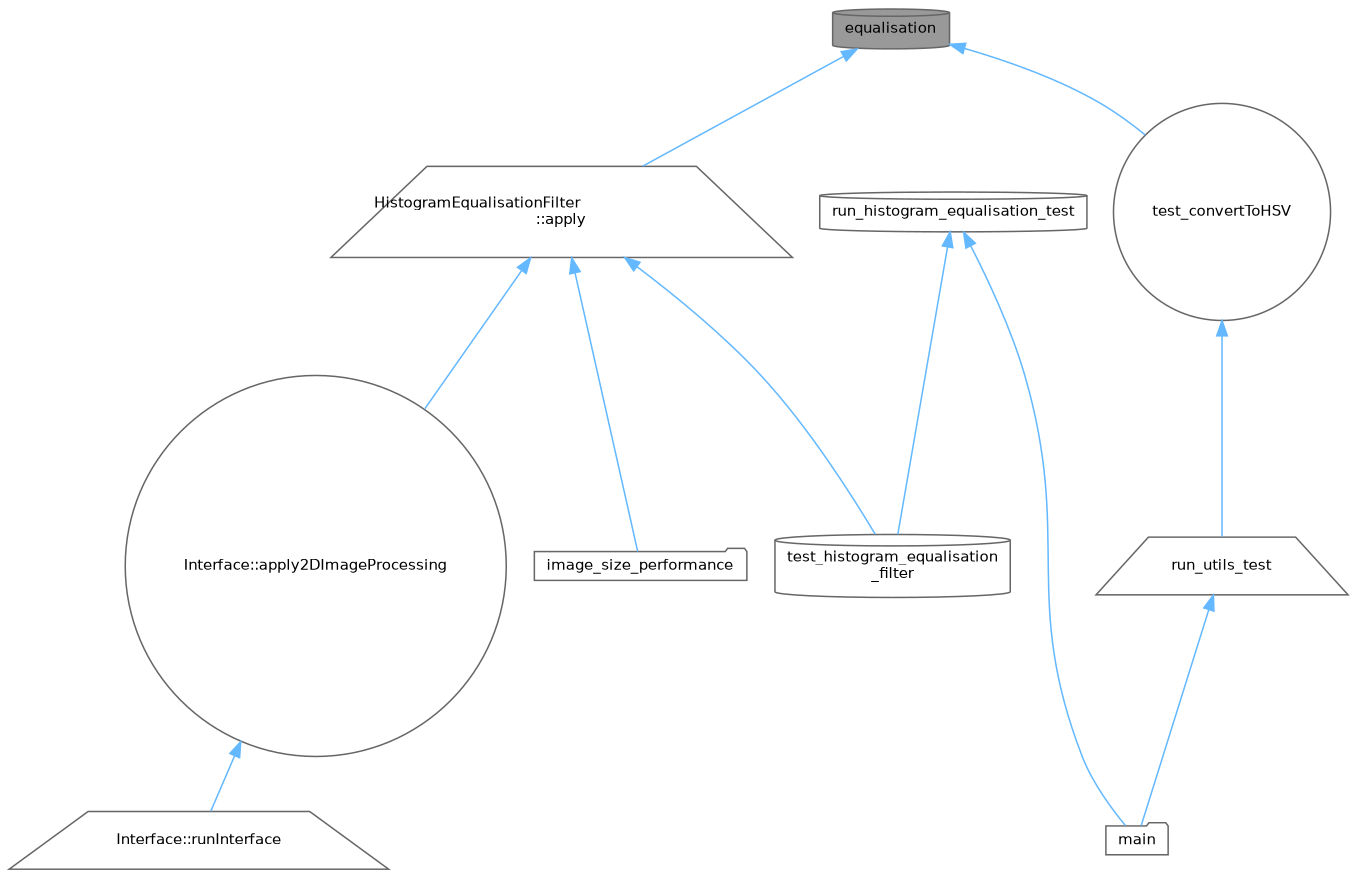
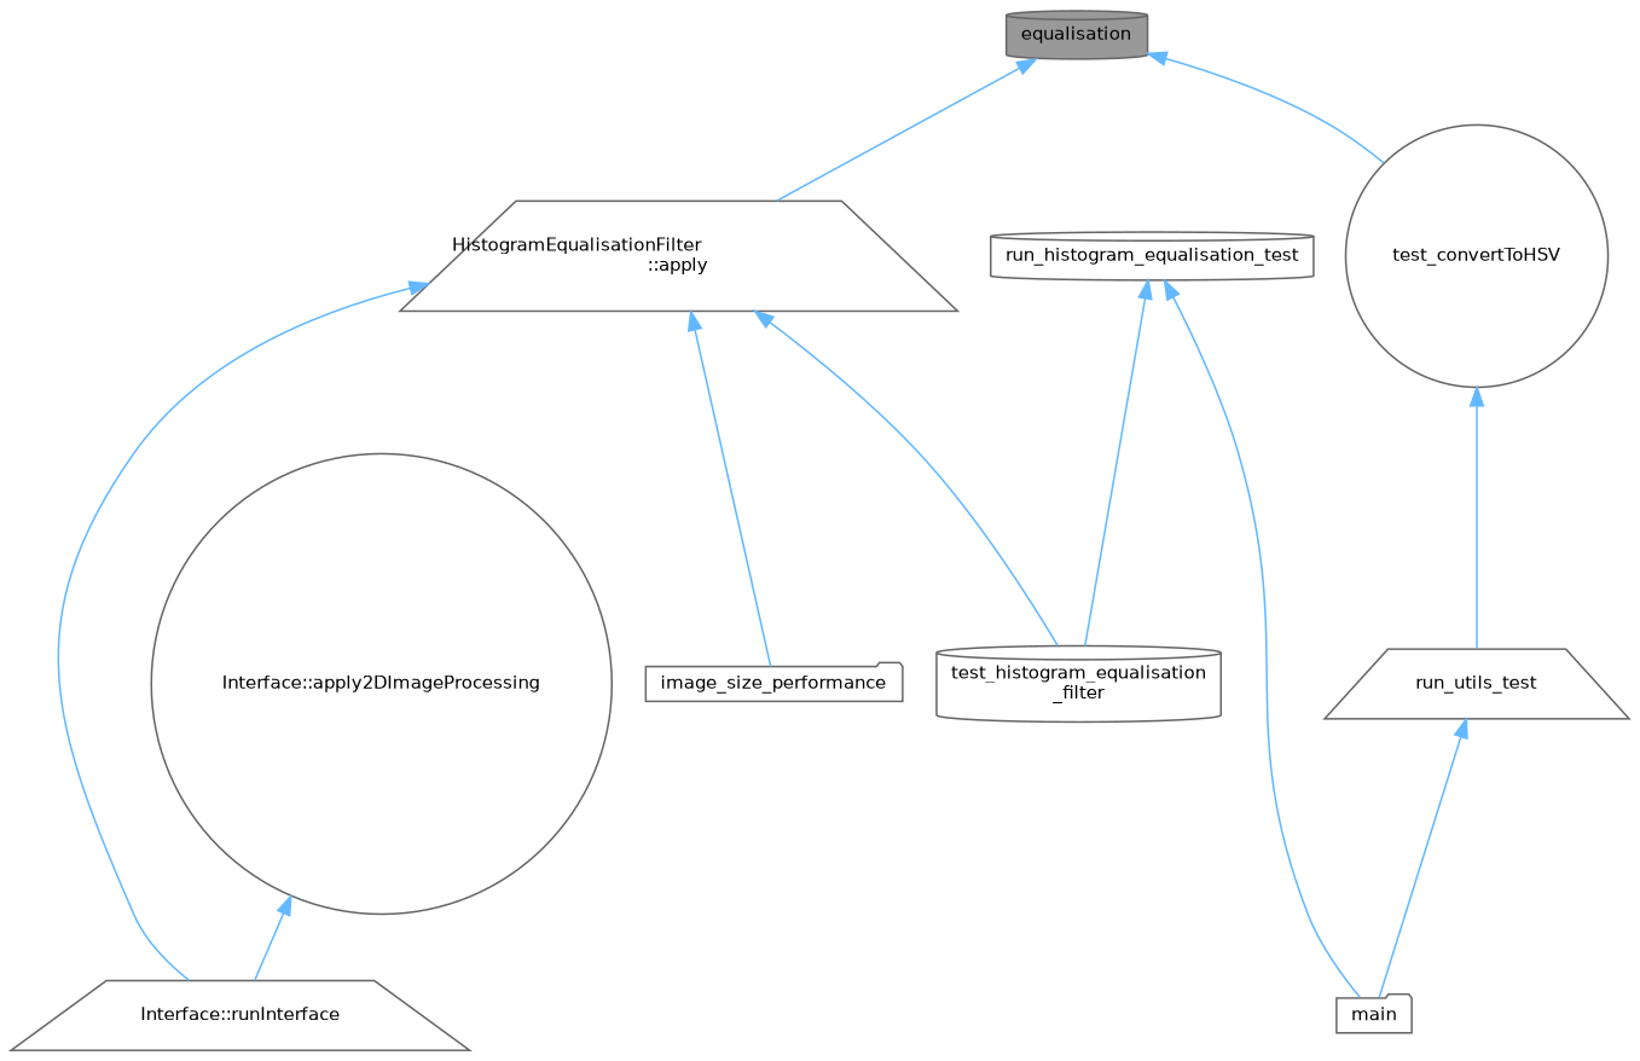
  digraph {
    rankdir=TB
    node [color=grey40 fillcolor=white fontname=Helvetica fontsize=10 shape=cylinder style=filled]
    edge [color=steelblue1 dir=back fontname=Helvetica fontsize=10 labelfontname=Helvetica labelfontsize=10 style=solid]
    n1 [color=gray40 fillcolor=grey60 fontcolor=black height=0.2 label=equalisation width=0.4]
    n2 [height=0.2 label="HistogramEqualisationFilter\l::apply" shape=trapezium width=0.4]
    n3 [height=0.2 label=test_convertToHSV shape=circle width=0.4]
    n4 [height=0.2 label="Interface::apply2DImageProcessing" shape=circle width=0.4]
    n5 [height=0.2 label=image_size_performance shape=folder width=0.4]
    n6 [height=0.2 label="test_histogram_equalisation\l_filter" width=0.4]
    n7 [height=0.2 label=run_utils_test shape=trapezium width=0.4]
    n8 [height=0.2 label="Interface::runInterface" shape=trapezium width=0.4]
    n9 [height=0.2 label=run_histogram_equalisation_test width=0.4]
    n10 [height=0.2 label=main shape=folder width=0.4]
    n1 -> n2
    n1 -> n3
-   n2 -> n4
+   n2 -> n8
    n2 -> n5
    n2 -> n6
    n3 -> n7
    n4 -> n8
    n7 -> n10
    n9 -> n6
    n9 -> n10
  }
